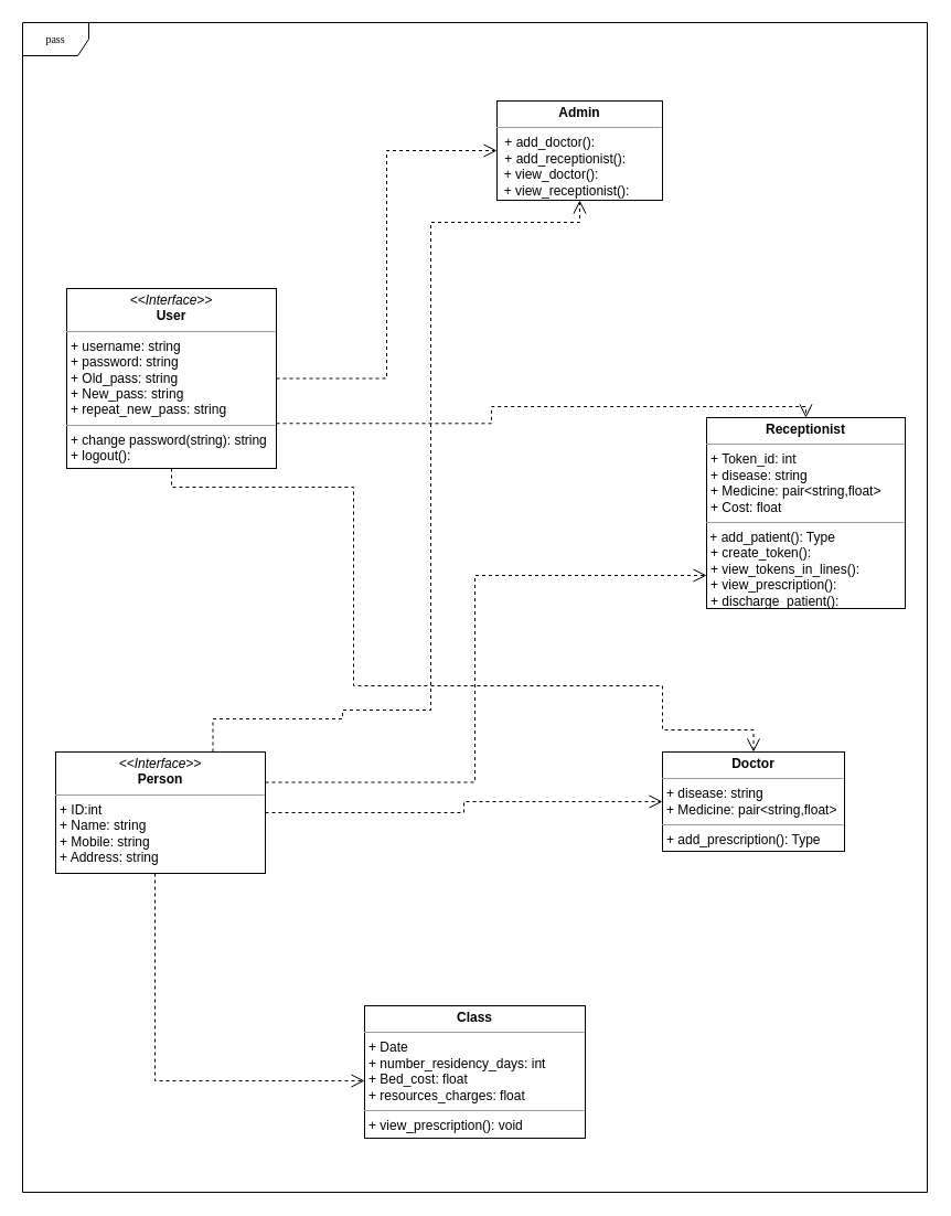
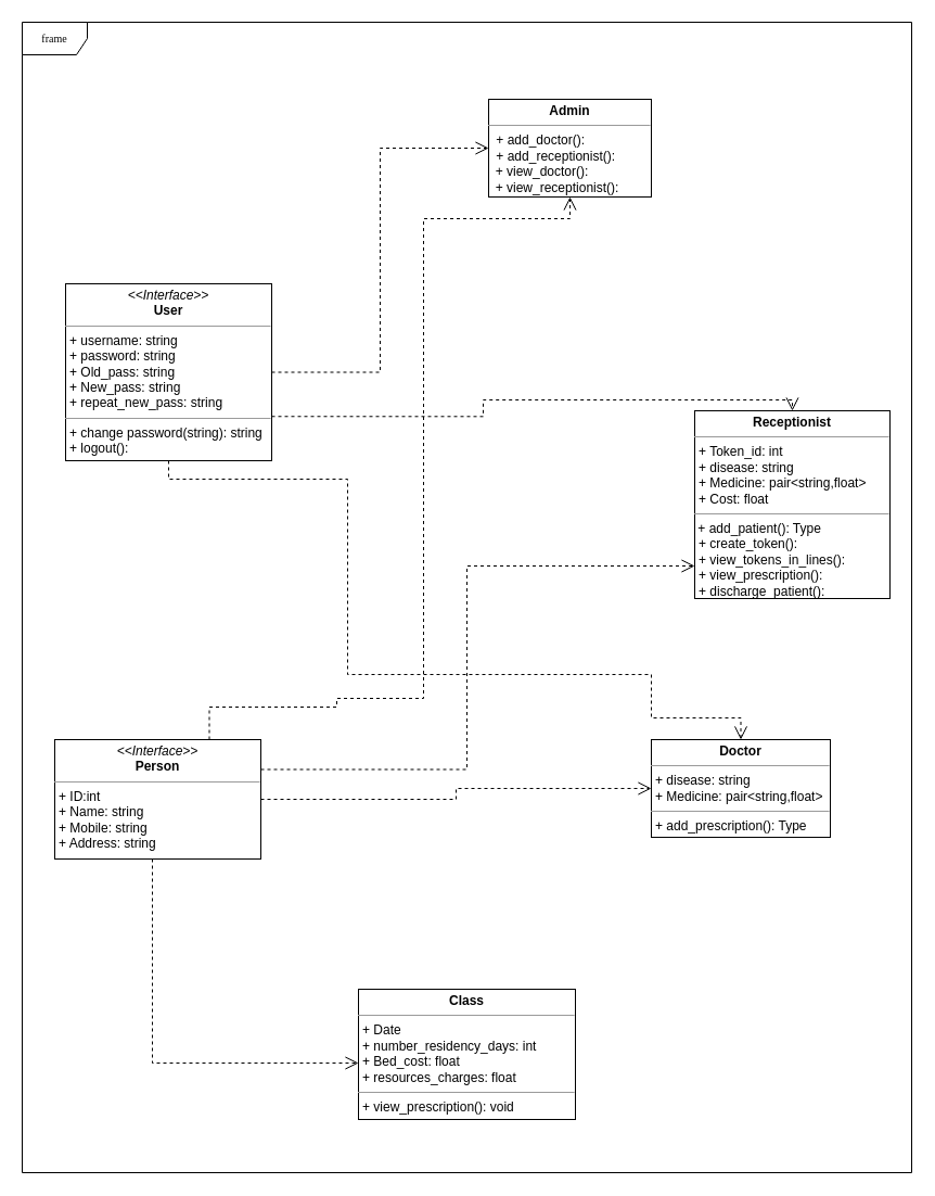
  <mxCell id="0" />
  <mxCell id="1" parent="0" />
- <mxCell id="2" value="pass" style="shape=umlFrame;whiteSpace=wrap;html=1;rounded=0;shadow=0;comic=0;labelBackgroundColor=none;strokeWidth=1;fontFamily=Verdana;fontSize=10;align=center;" parent="1" vertex="1"><mxGeometry x="20" y="20" width="820" height="1060" as="geometry" /></mxCell>
+ <mxCell id="2" value="frame" style="shape=umlFrame;whiteSpace=wrap;html=1;rounded=0;shadow=0;comic=0;labelBackgroundColor=none;strokeWidth=1;fontFamily=Verdana;fontSize=10;align=center;" parent="1" vertex="1"><mxGeometry x="20" y="20" width="820" height="1060" as="geometry" /></mxCell>
  <mxCell id="3" style="edgeStyle=orthogonalEdgeStyle;rounded=0;html=1;labelBackgroundColor=none;startFill=0;endArrow=open;endFill=0;endSize=10;fontFamily=Verdana;fontSize=10;dashed=1;entryX=0;entryY=0.5;entryDx=0;entryDy=0;" parent="1" source="4" target="14" edge="1"><mxGeometry relative="1" as="geometry"><mxPoint x="350" y="98" as="targetPoint" /></mxGeometry></mxCell>
  <mxCell id="4" value="&lt;p style=&quot;margin: 0px ; margin-top: 4px ; text-align: center&quot;&gt;&lt;i&gt;&amp;lt;&amp;lt;Interface&amp;gt;&amp;gt;&lt;/i&gt;&lt;br&gt;&lt;b&gt;User&lt;/b&gt;&lt;/p&gt;&lt;hr size=&quot;1&quot;&gt;&lt;p style=&quot;margin: 0px ; margin-left: 4px&quot;&gt;+ username: string&lt;br&gt;+ password: string&lt;/p&gt;&lt;p style=&quot;margin: 0px ; margin-left: 4px&quot;&gt;&lt;span&gt;+ Old_pass: string&lt;/span&gt;&lt;br&gt;&lt;/p&gt;&lt;p style=&quot;margin: 0px ; margin-left: 4px&quot;&gt;+ New_pass: string&lt;/p&gt;&lt;p style=&quot;margin: 0px ; margin-left: 4px&quot;&gt;+ repeat_new_pass: string&lt;/p&gt;&lt;hr size=&quot;1&quot;&gt;&lt;p style=&quot;margin: 0px ; margin-left: 4px&quot;&gt;+ change password(string): string&lt;br&gt;+ logout():&amp;nbsp;&lt;/p&gt;" style="verticalAlign=top;align=left;overflow=fill;fontSize=12;fontFamily=Helvetica;html=1;rounded=0;shadow=0;comic=0;labelBackgroundColor=none;strokeWidth=1" parent="1" vertex="1"><mxGeometry x="60" y="261" width="190" height="163" as="geometry" /></mxCell>
  <mxCell id="5" style="edgeStyle=orthogonalEdgeStyle;rounded=0;html=1;dashed=1;labelBackgroundColor=none;startFill=0;endArrow=open;endFill=0;endSize=10;fontFamily=Verdana;fontSize=10;entryX=0.5;entryY=0;entryDx=0;entryDy=0;exitX=0.5;exitY=1;exitDx=0;exitDy=0;" parent="1" source="4" target="12" edge="1"><mxGeometry relative="1" as="geometry"><Array as="points"><mxPoint x="155" y="441" /><mxPoint x="320" y="441" /><mxPoint x="320" y="621" /><mxPoint x="600" y="621" /><mxPoint x="600" y="661" /><mxPoint x="683" y="661" /></Array><mxPoint x="400" y="316" as="targetPoint" /></mxGeometry></mxCell>
  <mxCell id="6" style="edgeStyle=orthogonalEdgeStyle;rounded=0;html=1;dashed=1;labelBackgroundColor=none;startFill=0;endArrow=open;endFill=0;endSize=10;fontFamily=Verdana;fontSize=10;" parent="1" source="10" target="12" edge="1"><mxGeometry relative="1" as="geometry" /></mxCell>
  <mxCell id="7" style="edgeStyle=orthogonalEdgeStyle;rounded=0;html=1;dashed=1;labelBackgroundColor=none;startFill=0;endArrow=open;endFill=0;endSize=10;fontFamily=Verdana;fontSize=10;entryX=0.5;entryY=1;entryDx=0;entryDy=0;exitX=0.75;exitY=0;exitDx=0;exitDy=0;" parent="1" source="10" target="14" edge="1"><mxGeometry relative="1" as="geometry"><Array as="points"><mxPoint x="193" y="651" /><mxPoint x="310" y="651" /><mxPoint x="310" y="643" /><mxPoint x="390" y="643" /><mxPoint x="390" y="201" /><mxPoint x="525" y="201" /></Array></mxGeometry></mxCell>
  <mxCell id="8" style="edgeStyle=orthogonalEdgeStyle;rounded=0;html=1;dashed=1;labelBackgroundColor=none;startFill=0;endArrow=open;endFill=0;endSize=10;fontFamily=Verdana;fontSize=10;exitX=1;exitY=0.25;exitDx=0;exitDy=0;" parent="1" source="10" target="11" edge="1"><mxGeometry relative="1" as="geometry"><Array as="points"><mxPoint x="430" y="709" /><mxPoint x="430" y="521" /></Array></mxGeometry></mxCell>
  <mxCell id="9" style="edgeStyle=orthogonalEdgeStyle;rounded=0;html=1;dashed=1;labelBackgroundColor=none;startFill=0;endArrow=open;endFill=0;endSize=10;fontFamily=Verdana;fontSize=10;" parent="1" source="10" target="13" edge="1"><mxGeometry relative="1" as="geometry"><Array as="points"><mxPoint x="140" y="979" /></Array><mxPoint x="190" y="979" as="targetPoint" /></mxGeometry></mxCell>
  <mxCell id="10" value="&lt;p style=&quot;margin: 0px ; margin-top: 4px ; text-align: center&quot;&gt;&lt;i&gt;&amp;lt;&amp;lt;Interface&amp;gt;&amp;gt;&lt;/i&gt;&lt;br&gt;&lt;b&gt;Person&lt;/b&gt;&lt;/p&gt;&lt;hr size=&quot;1&quot;&gt;&lt;p style=&quot;margin: 0px 0px 0px 4px&quot;&gt;+ ID:int&lt;/p&gt;&lt;p style=&quot;margin: 0px 0px 0px 4px&quot;&gt;+ Name: string&lt;/p&gt;&lt;p style=&quot;margin: 0px 0px 0px 4px&quot;&gt;+ Mobile: string&lt;/p&gt;&lt;p style=&quot;margin: 0px 0px 0px 4px&quot;&gt;+ Address: string&lt;/p&gt;" style="verticalAlign=top;align=left;overflow=fill;fontSize=12;fontFamily=Helvetica;html=1;rounded=0;shadow=0;comic=0;labelBackgroundColor=none;strokeWidth=1" parent="1" vertex="1"><mxGeometry x="50" y="681" width="190" height="110" as="geometry" /></mxCell>
  <mxCell id="11" value="&lt;p style=&quot;margin: 0px ; margin-top: 4px ; text-align: center&quot;&gt;&lt;b&gt;Receptionist&lt;/b&gt;&lt;br&gt;&lt;/p&gt;&lt;hr size=&quot;1&quot;&gt;&lt;p style=&quot;margin: 0px ; margin-left: 4px&quot;&gt;+ Token_id: int&lt;/p&gt;&lt;p style=&quot;margin: 0px ; margin-left: 4px&quot;&gt;+&amp;nbsp;disease: string&lt;/p&gt;&lt;p style=&quot;margin: 0px ; margin-left: 4px&quot;&gt;+ Medicine: pair&amp;lt;string,float&amp;gt;&lt;/p&gt;&lt;p style=&quot;margin: 0px ; margin-left: 4px&quot;&gt;+ Cost: float&lt;/p&gt;&lt;hr size=&quot;1&quot;&gt;&amp;nbsp;&lt;span&gt;+ add_patient(): Type&lt;/span&gt;&lt;br&gt;&lt;p style=&quot;margin: 0px 0px 0px 4px&quot;&gt;+&amp;nbsp;create_token():&lt;/p&gt;&lt;p style=&quot;margin: 0px 0px 0px 4px&quot;&gt;+&amp;nbsp;view_tokens_in_lines():&lt;/p&gt;&lt;p style=&quot;margin: 0px 0px 0px 4px&quot;&gt;+&amp;nbsp;view_prescription():&lt;/p&gt;&lt;p style=&quot;margin: 0px 0px 0px 4px&quot;&gt;+&amp;nbsp;discharge_patient():&lt;/p&gt;&lt;p style=&quot;margin: 0px 0px 0px 4px&quot;&gt;&lt;br&gt;&lt;/p&gt;&lt;p style=&quot;margin: 0px 0px 0px 4px&quot;&gt;&lt;br&gt;&lt;/p&gt;" style="verticalAlign=top;align=left;overflow=fill;fontSize=12;fontFamily=Helvetica;html=1;" vertex="1" parent="1"><mxGeometry x="640" y="378" width="180" height="173" as="geometry" /></mxCell>
  <mxCell id="12" value="&lt;p style=&quot;margin: 0px ; margin-top: 4px ; text-align: center&quot;&gt;&lt;b&gt;Doctor&lt;/b&gt;&lt;br&gt;&lt;/p&gt;&lt;hr size=&quot;1&quot;&gt;&lt;p style=&quot;margin: 0px 0px 0px 4px&quot;&gt;+&amp;nbsp;disease: string&lt;/p&gt;&lt;p style=&quot;margin: 0px 0px 0px 4px&quot;&gt;+ Medicine: pair&amp;lt;string,float&amp;gt;&lt;/p&gt;&lt;hr size=&quot;1&quot;&gt;&lt;p style=&quot;margin: 4px 0px 0px ; text-align: center&quot;&gt;&lt;/p&gt;&lt;p style=&quot;margin: 0px 0px 0px 4px&quot;&gt;+&amp;nbsp;add_prescription(): Type&lt;/p&gt;" style="verticalAlign=top;align=left;overflow=fill;fontSize=12;fontFamily=Helvetica;html=1;" vertex="1" parent="1"><mxGeometry x="600" y="681" width="165" height="90" as="geometry" /></mxCell>
  <mxCell id="13" value="&lt;p style=&quot;margin: 0px ; margin-top: 4px ; text-align: center&quot;&gt;&lt;b&gt;Class&lt;/b&gt;&lt;/p&gt;&lt;hr size=&quot;1&quot;&gt;&lt;p style=&quot;margin: 0px ; margin-left: 4px&quot;&gt;+ Date&lt;/p&gt;&lt;p style=&quot;margin: 0px ; margin-left: 4px&quot;&gt;+ number_residency_days: int&lt;/p&gt;&lt;p style=&quot;margin: 0px ; margin-left: 4px&quot;&gt;+&amp;nbsp;Bed_cost: float&lt;/p&gt;&lt;p style=&quot;margin: 0px ; margin-left: 4px&quot;&gt;+&amp;nbsp;resources_charges: float&lt;/p&gt;&lt;hr size=&quot;1&quot;&gt;&lt;p style=&quot;margin: 0px ; margin-left: 4px&quot;&gt;+&lt;span&gt;&amp;nbsp;&lt;/span&gt;&lt;span&gt;view_prescription(): void&amp;nbsp;&lt;br&gt;&lt;/span&gt;&lt;/p&gt;" style="verticalAlign=top;align=left;overflow=fill;fontSize=12;fontFamily=Helvetica;html=1;" vertex="1" parent="1"><mxGeometry x="330" y="911" width="200" height="120" as="geometry" /></mxCell>
  <mxCell id="14" value="&lt;p style=&quot;margin: 0px ; margin-top: 4px ; text-align: center&quot;&gt;&lt;b&gt;&amp;nbsp;Admin&amp;nbsp;&lt;/b&gt;&lt;br&gt;&lt;/p&gt;&lt;hr size=&quot;1&quot;&gt;&lt;p style=&quot;margin: 0px ; margin-left: 4px&quot;&gt;&lt;/p&gt;&lt;p style=&quot;margin: 0px ; margin-left: 4px&quot;&gt;&amp;nbsp;+ add_doctor():&amp;nbsp;&lt;/p&gt;&lt;p style=&quot;margin: 0px ; margin-left: 4px&quot;&gt;&amp;nbsp;+&amp;nbsp;&lt;span&gt;add_&lt;/span&gt;&lt;span&gt;receptionist():&lt;/span&gt;&lt;/p&gt;&amp;nbsp; + view_doctor():&lt;br&gt;&amp;nbsp; + view_receptionist():&lt;br&gt;&lt;p style=&quot;margin: 0px ; margin-left: 4px&quot;&gt;&lt;br&gt;&lt;/p&gt;" style="verticalAlign=top;align=left;overflow=fill;fontSize=12;fontFamily=Helvetica;html=1;" parent="1" vertex="1"><mxGeometry x="450" y="91" width="150" height="90" as="geometry" /></mxCell>
  <mxCell id="15" style="edgeStyle=orthogonalEdgeStyle;rounded=0;html=1;exitX=1;exitY=0.75;dashed=1;labelBackgroundColor=none;startFill=0;endArrow=open;endFill=0;endSize=10;fontFamily=Verdana;fontSize=10;entryX=0.5;entryY=0;entryDx=0;entryDy=0;" edge="1" parent="1" source="4" target="11"><mxGeometry relative="1" as="geometry"><Array as="points" /><mxPoint x="730" y="378" as="targetPoint" /><mxPoint x="250" y="383.25" as="sourcePoint" /></mxGeometry></mxCell>
